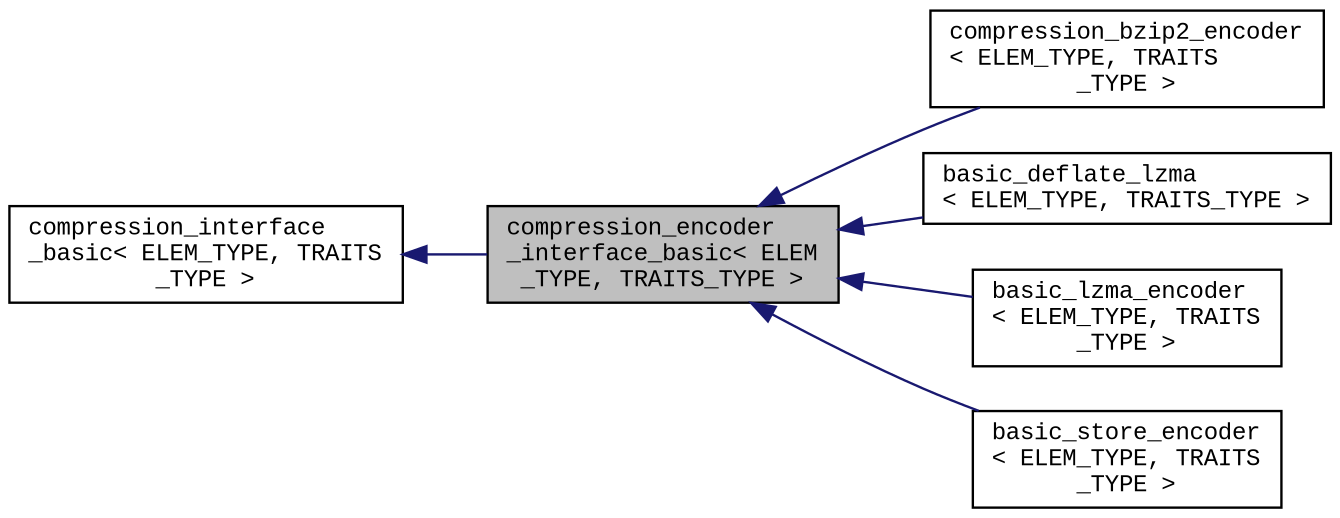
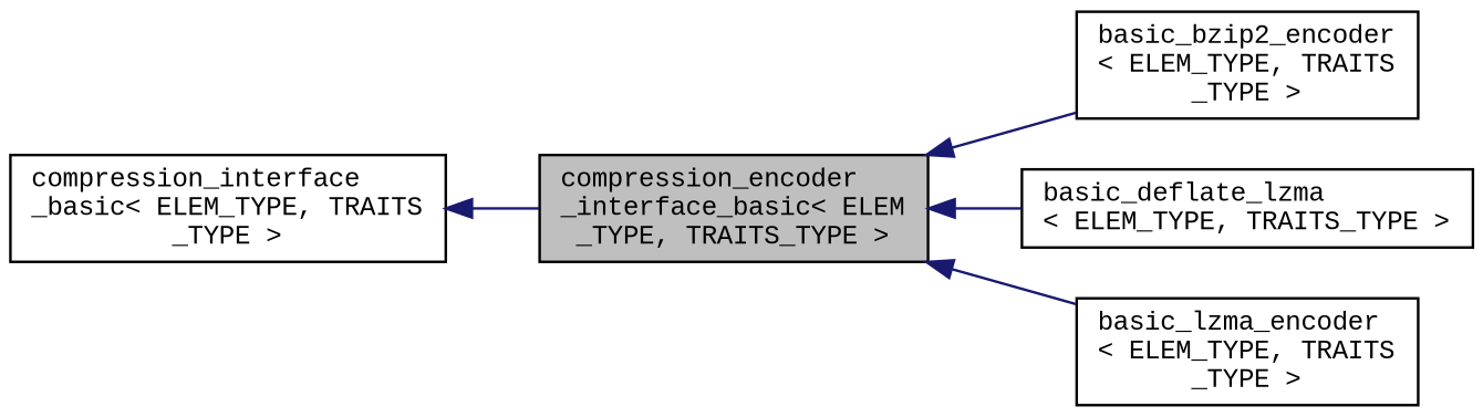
  digraph {
    fontname="Liberation Mono"
    rankdir=LR
    node [color=black fillcolor=white fontname="Liberation Mono" fontsize=10 shape=record style=filled]
    edge [color=midnightblue dir=back fontname="Liberation Mono" fontsize=10 labelfontname=Helvetica labelfontsize=10 style=solid]
    n1 [fillcolor=grey75 fontcolor=black height=0.2 label="compression_encoder\l_interface_basic\< ELEM\l_TYPE, TRAITS_TYPE \>" width=0.4]
-   n2 [height=0.2 label="compression_bzip2_encoder\l\< ELEM_TYPE, TRAITS\l_TYPE \>" width=0.4]
+   n2 [height=0.2 label="basic_bzip2_encoder\l\< ELEM_TYPE, TRAITS\l_TYPE \>" width=0.4]
    n3 [height=0.2 label="basic_deflate_lzma\l\< ELEM_TYPE, TRAITS_TYPE \>" width=0.4]
    n4 [height=0.2 label="basic_lzma_encoder\l\< ELEM_TYPE, TRAITS\l_TYPE \>" width=0.4]
-   n5 [height=0.2 label="basic_store_encoder\l\< ELEM_TYPE, TRAITS\l_TYPE \>" width=0.4]
    n6 [height=0.2 label="compression_interface\l_basic\< ELEM_TYPE, TRAITS\l_TYPE \>" width=0.4]
    n1 -> n2
    n1 -> n3
    n1 -> n4
-   n1 -> n5
    n6 -> n1
  }
